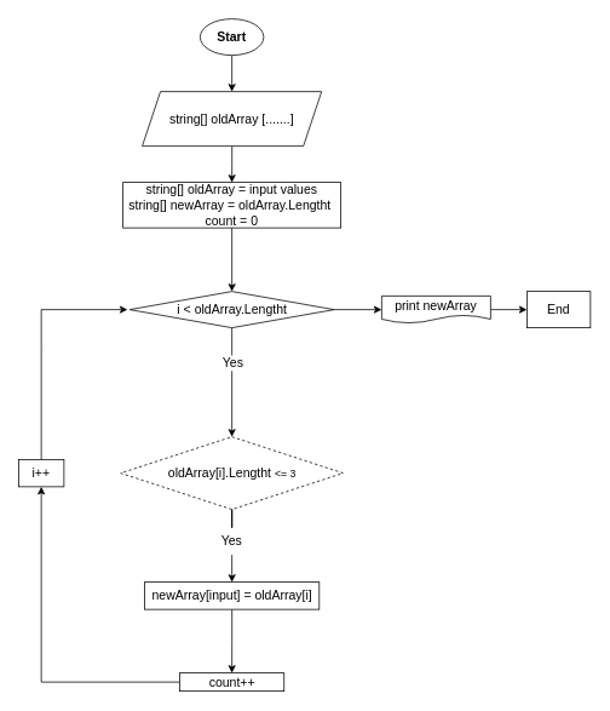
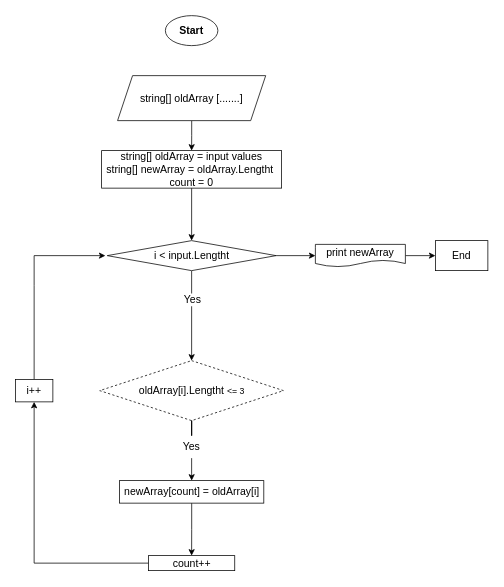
  <mxCell id="0" />
  <mxCell id="1" parent="0" />
- <mxCell id="2" value="" style="edgeStyle=orthogonalEdgeStyle;rounded=0;orthogonalLoop=1;jettySize=auto;html=1;fontSize=14;entryX=0.5;entryY=0;entryDx=0;entryDy=0;" edge="1" parent="1" source="3" target="7"><mxGeometry x="0.067" relative="1" as="geometry"><mxPoint x="260" y="130" as="targetPoint" /><Array as="points" /><mxPoint as="offset" /></mxGeometry></mxCell>
  <mxCell id="3" value="&lt;font style=&quot;font-size: 14px;&quot;&gt;&lt;b&gt;Start&lt;/b&gt;&lt;/font&gt;" style="ellipse;whiteSpace=wrap;html=1;" vertex="1" parent="1"><mxGeometry x="220" y="20" width="70" height="40" as="geometry" /></mxCell>
  <mxCell id="4" value="" style="edgeStyle=orthogonalEdgeStyle;rounded=0;orthogonalLoop=1;jettySize=auto;html=1;fontSize=14;entryX=0.5;entryY=0;entryDx=0;entryDy=0;" edge="1" parent="1" source="5" target="11"><mxGeometry relative="1" as="geometry"><mxPoint x="255" y="330" as="targetPoint" /></mxGeometry></mxCell>
  <mxCell id="5" value="string[] oldArray = input values&lt;br&gt;string[] newArray = oldArray.Lengtht&amp;nbsp;&lt;br&gt;count = 0" style="whiteSpace=wrap;html=1;fontSize=14;" vertex="1" parent="1"><mxGeometry x="135" y="200" width="240" height="50" as="geometry" /></mxCell>
  <mxCell id="6" value="" style="edgeStyle=orthogonalEdgeStyle;rounded=0;orthogonalLoop=1;jettySize=auto;html=1;fontSize=14;" edge="1" parent="1" source="7" target="5"><mxGeometry relative="1" as="geometry" /></mxCell>
  <mxCell id="7" value="string[] oldArray [.......]" style="shape=parallelogram;perimeter=parallelogramPerimeter;whiteSpace=wrap;html=1;fixedSize=1;fontSize=14;" vertex="1" parent="1"><mxGeometry x="156.25" y="100" width="197.5" height="60" as="geometry" /></mxCell>
  <mxCell id="8" value="" style="edgeStyle=orthogonalEdgeStyle;rounded=0;orthogonalLoop=1;jettySize=auto;html=1;fontSize=14;" edge="1" parent="1" source="11" target="13"><mxGeometry relative="1" as="geometry" /></mxCell>
  <mxCell id="9" value="Yes" style="edgeLabel;html=1;align=center;verticalAlign=middle;resizable=0;points=[];fontSize=14;" vertex="1" connectable="0" parent="8"><mxGeometry x="-0.367" relative="1" as="geometry"><mxPoint as="offset" /></mxGeometry></mxCell>
  <mxCell id="10" value="" style="edgeStyle=orthogonalEdgeStyle;rounded=0;orthogonalLoop=1;jettySize=auto;html=1;fontSize=14;" edge="1" parent="1" source="11" target="24"><mxGeometry relative="1" as="geometry" /></mxCell>
- <mxCell id="11" value="i &amp;lt; oldArray.Lengtht" style="rhombus;whiteSpace=wrap;html=1;fontSize=14;" vertex="1" parent="1"><mxGeometry x="142.5" y="320" width="225" height="40" as="geometry" /></mxCell>
+ <mxCell id="11" value="i &amp;lt; input.Lengtht" style="rhombus;whiteSpace=wrap;html=1;fontSize=14;" vertex="1" parent="1"><mxGeometry x="142.5" y="320" width="225" height="40" as="geometry" /></mxCell>
  <mxCell id="12" value="" style="edgeStyle=orthogonalEdgeStyle;rounded=0;orthogonalLoop=1;jettySize=auto;html=1;fontSize=14;startArrow=none;" edge="1" parent="1" source="21" target="15"><mxGeometry relative="1" as="geometry" /></mxCell>
  <mxCell id="13" value="oldArray[i].Lengtht &lt;span style=&quot;font-size: 11.667px;&quot;&gt;&amp;lt;= 3&lt;/span&gt;" style="rhombus;whiteSpace=wrap;html=1;fontSize=14;dashed=1;" vertex="1" parent="1"><mxGeometry x="132.5" y="480" width="245" height="80" as="geometry" /></mxCell>
  <mxCell id="14" value="" style="edgeStyle=orthogonalEdgeStyle;rounded=0;orthogonalLoop=1;jettySize=auto;html=1;fontSize=14;" edge="1" parent="1" source="15" target="17"><mxGeometry relative="1" as="geometry" /></mxCell>
- <mxCell id="15" value="newArray[input] = oldArray[i]" style="whiteSpace=wrap;html=1;fontSize=14;" vertex="1" parent="1"><mxGeometry x="158.75" y="640" width="192.5" height="30" as="geometry" /></mxCell>
+ <mxCell id="15" value="newArray[count] = oldArray[i]" style="whiteSpace=wrap;html=1;fontSize=14;" vertex="1" parent="1"><mxGeometry x="158.75" y="640" width="192.5" height="30" as="geometry" /></mxCell>
  <mxCell id="16" style="edgeStyle=orthogonalEdgeStyle;rounded=0;orthogonalLoop=1;jettySize=auto;html=1;entryX=0.5;entryY=1;entryDx=0;entryDy=0;fontSize=14;" edge="1" parent="1" source="17" target="19"><mxGeometry relative="1" as="geometry" /></mxCell>
  <mxCell id="17" value="count++" style="rounded=0;whiteSpace=wrap;html=1;fontSize=14;" vertex="1" parent="1"><mxGeometry x="197.5" y="740" width="115" height="20" as="geometry" /></mxCell>
  <mxCell id="18" style="edgeStyle=orthogonalEdgeStyle;rounded=0;orthogonalLoop=1;jettySize=auto;html=1;fontSize=14;" edge="1" parent="1" source="19"><mxGeometry relative="1" as="geometry"><mxPoint x="140" y="340" as="targetPoint" /><Array as="points"><mxPoint x="45" y="380" /><mxPoint x="45" y="380" /></Array></mxGeometry></mxCell>
  <mxCell id="19" value="i++" style="rounded=0;whiteSpace=wrap;html=1;fontSize=14;" vertex="1" parent="1"><mxGeometry x="20" y="505" width="50" height="30" as="geometry" /></mxCell>
  <mxCell id="20" style="edgeStyle=orthogonalEdgeStyle;rounded=0;orthogonalLoop=1;jettySize=auto;html=1;exitX=0.5;exitY=1;exitDx=0;exitDy=0;fontSize=14;" edge="1" parent="1" source="17" target="17"><mxGeometry relative="1" as="geometry" /></mxCell>
  <mxCell id="21" value="Yes" style="text;html=1;strokeColor=none;fillColor=none;align=center;verticalAlign=middle;whiteSpace=wrap;rounded=0;fontSize=14;" vertex="1" parent="1"><mxGeometry x="225" y="580" width="60" height="30" as="geometry" /></mxCell>
  <mxCell id="22" value="" style="edgeStyle=orthogonalEdgeStyle;rounded=0;orthogonalLoop=1;jettySize=auto;html=1;fontSize=14;endArrow=none;" edge="1" parent="1" source="13" target="21"><mxGeometry relative="1" as="geometry"><mxPoint x="255" y="560" as="sourcePoint" /><mxPoint x="255" y="640" as="targetPoint" /></mxGeometry></mxCell>
  <mxCell id="23" value="" style="edgeStyle=orthogonalEdgeStyle;rounded=0;orthogonalLoop=1;jettySize=auto;html=1;fontSize=14;" edge="1" parent="1" source="24" target="25"><mxGeometry relative="1" as="geometry" /></mxCell>
  <mxCell id="24" value="print newArray" style="shape=document;whiteSpace=wrap;html=1;boundedLbl=1;fontSize=14;" vertex="1" parent="1"><mxGeometry x="420" y="325" width="120" height="30" as="geometry" /></mxCell>
  <mxCell id="25" value="End" style="whiteSpace=wrap;html=1;fontSize=14;rounded=0;" vertex="1" parent="1"><mxGeometry x="580" y="320" width="70" height="40" as="geometry" /></mxCell>
